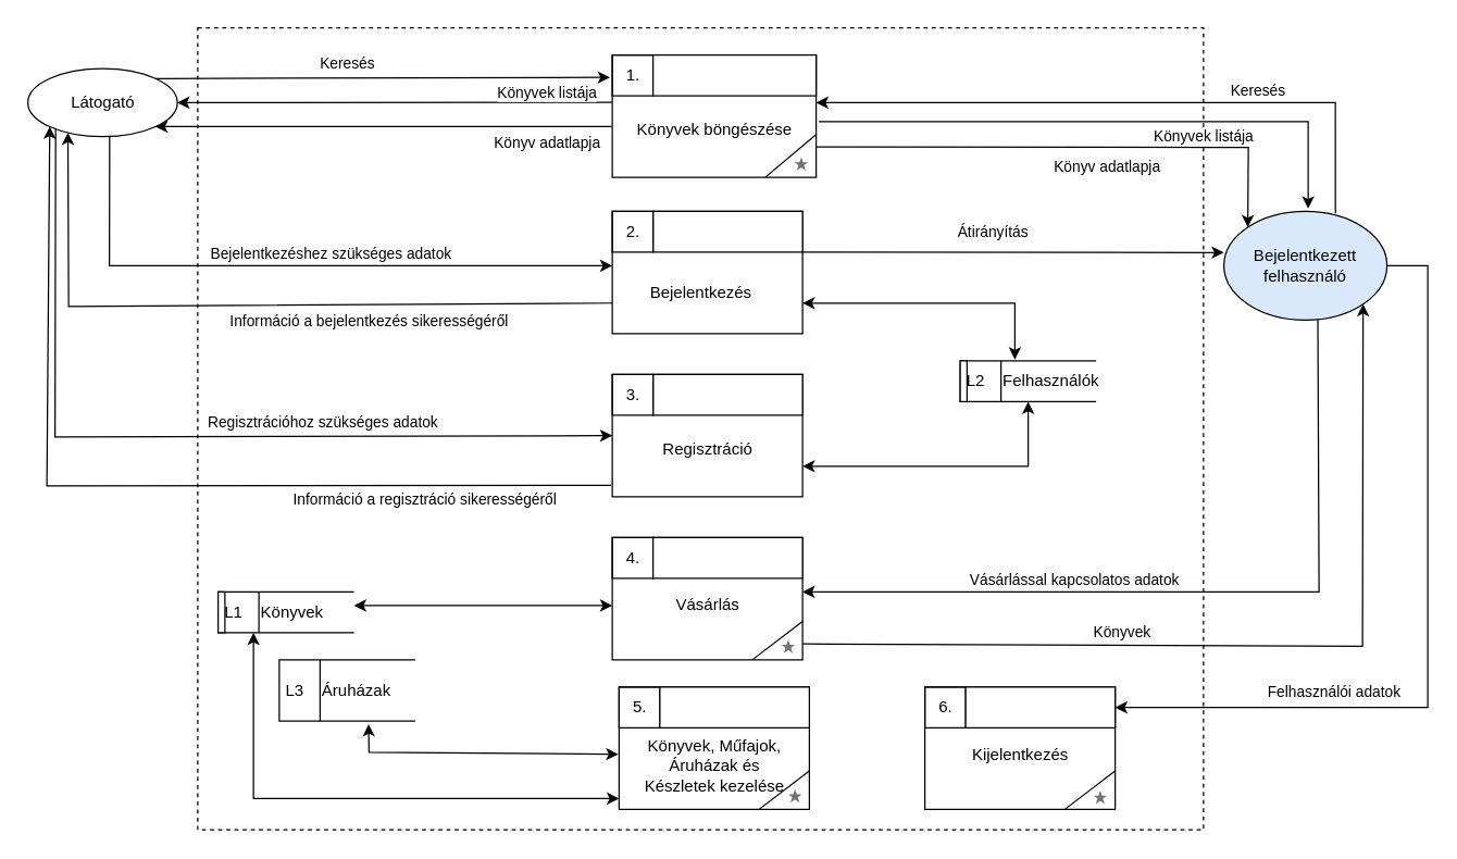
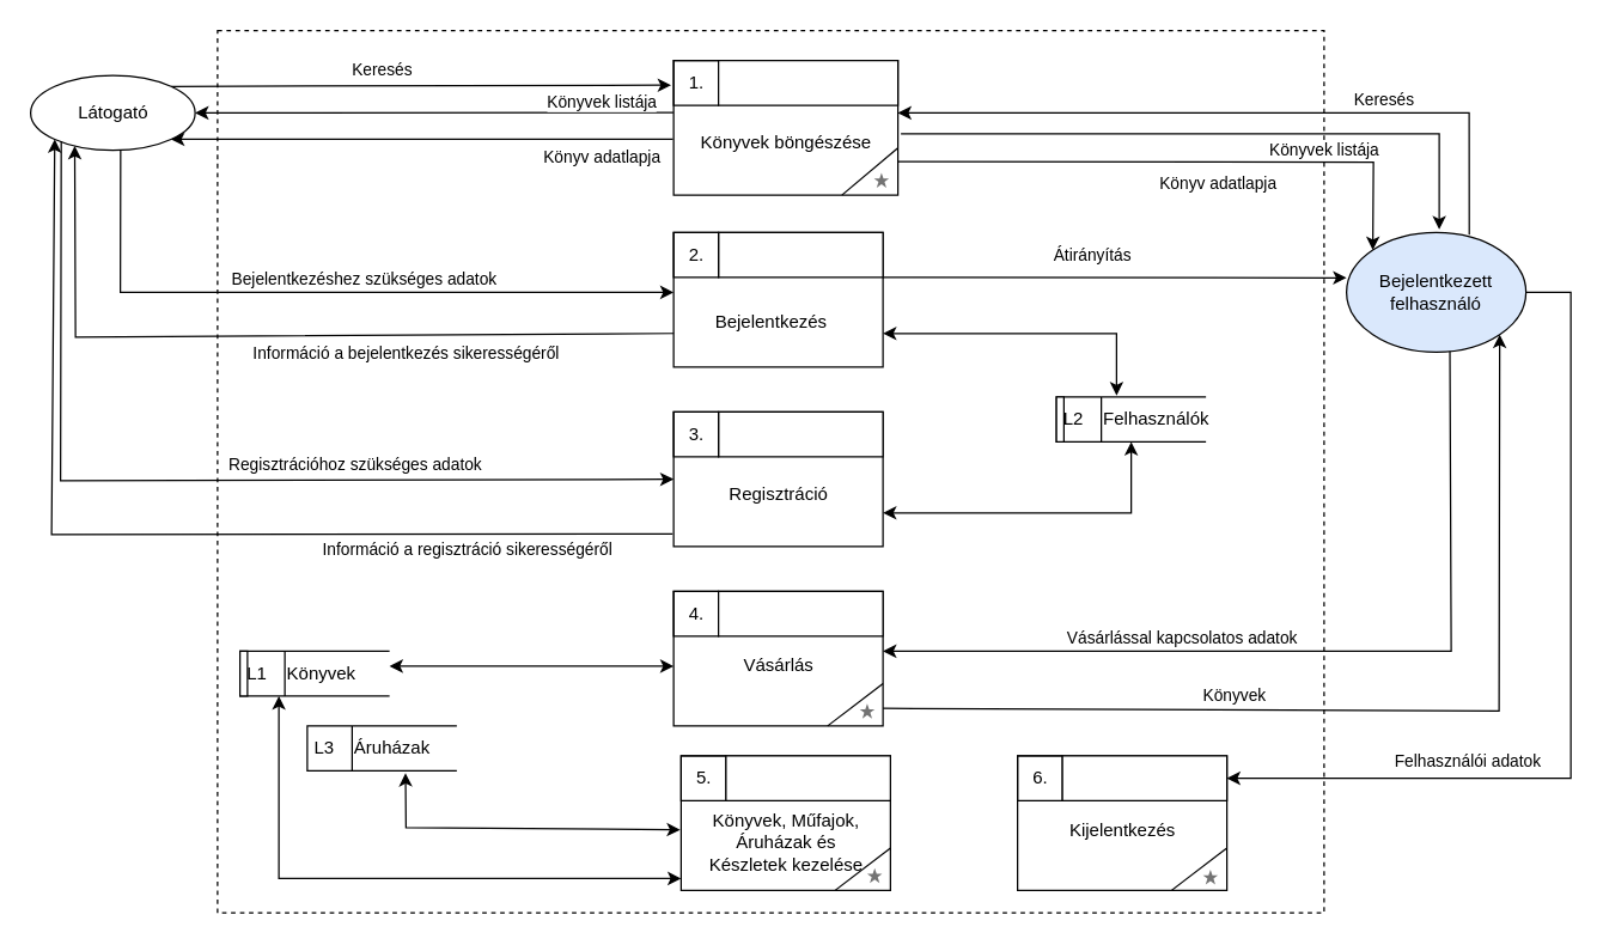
  <mxCell id="0" />
  <mxCell id="1" parent="0" />
  <mxCell id="2" value="" style="dashed=1;rounded=0;whiteSpace=wrap;html=1;" parent="1" vertex="1"><mxGeometry x="145" y="20" width="740" height="590" as="geometry" /></mxCell>
  <mxCell id="3" value="" style="group" parent="1" vertex="1" connectable="0"><mxGeometry x="20" y="50" width="110" height="50" as="geometry" /></mxCell>
  <mxCell id="4" value="Látogató" style="shape=ellipse;html=1;dashed=0;whitespace=wrap;perimeter=ellipsePerimeter;" parent="3" vertex="1"><mxGeometry width="110.0" height="50" as="geometry" /></mxCell>
  <mxCell id="5" value="" style="group" parent="1" vertex="1" connectable="0"><mxGeometry x="450" y="50" width="150.0" height="80" as="geometry" /></mxCell>
  <mxCell id="6" value="" style="html=1;dashed=0;whitespace=wrap;rounded=0;sketch=0;strokeColor=#000000;align=left;" parent="5" vertex="1"><mxGeometry y="-10" width="150" height="90" as="geometry" /></mxCell>
  <mxCell id="7" value="1." style="text;html=1;resizable=0;autosize=1;align=center;verticalAlign=middle;points=[];fillColor=none;rounded=0;sketch=0;strokeColor=#000000;" parent="5" vertex="1"><mxGeometry y="-10" width="30" height="30" as="geometry" /></mxCell>
  <mxCell id="8" value="Könyvek böngészése" style="text;html=1;resizable=0;autosize=1;align=center;verticalAlign=middle;points=[];fillColor=none;strokeColor=none;rounded=0;sketch=0;" parent="5" vertex="1"><mxGeometry x="7" y="29" width="136" height="32" as="geometry" /></mxCell>
  <mxCell id="9" value="" style="rounded=0;whiteSpace=wrap;html=1;sketch=0;strokeColor=#000000;align=left;" parent="5" vertex="1"><mxGeometry x="30" y="-10" width="120" height="30" as="geometry" /></mxCell>
  <mxCell id="10" value="" style="endArrow=none;html=1;rounded=0;entryX=0.998;entryY=0.653;entryDx=0;entryDy=0;exitX=0.75;exitY=1;exitDx=0;exitDy=0;entryPerimeter=0;" parent="5" source="6" target="6" edge="1"><mxGeometry width="50" height="50" relative="1" as="geometry"><mxPoint x="40.0" y="295" as="sourcePoint" /><mxPoint x="90.0" y="245" as="targetPoint" /></mxGeometry></mxCell>
  <mxCell id="11" value="" style="dashed=0;aspect=fixed;verticalLabelPosition=bottom;verticalAlign=top;align=center;shape=mxgraph.gmdl.star;strokeColor=none;fillColor=#737373;shadow=0;sketch=0;" parent="5" vertex="1"><mxGeometry x="134.0" y="65" width="10" height="10" as="geometry" /></mxCell>
  <mxCell id="12" value="" style="endArrow=classic;html=1;rounded=0;exitX=-0.003;exitY=0.585;exitDx=0;exitDy=0;entryX=1;entryY=1;entryDx=0;entryDy=0;exitPerimeter=0;" parent="1" source="6" target="4" edge="1"><mxGeometry relative="1" as="geometry"><mxPoint x="490" y="255" as="sourcePoint" /><mxPoint x="280" y="121" as="targetPoint" /><Array as="points" /></mxGeometry></mxCell>
  <mxCell id="13" value="Könyv adatlapja" style="edgeLabel;resizable=0;html=1;align=center;verticalAlign=middle;" parent="12" connectable="0" vertex="1"><mxGeometry relative="1" as="geometry"><mxPoint x="120" y="12" as="offset" /></mxGeometry></mxCell>
  <mxCell id="14" value="" style="endArrow=classic;html=1;rounded=0;" parent="1" edge="1"><mxGeometry relative="1" as="geometry"><mxPoint x="602" y="89" as="sourcePoint" /><mxPoint x="962" y="153" as="targetPoint" /><Array as="points"><mxPoint x="962" y="89" /></Array></mxGeometry></mxCell>
  <mxCell id="15" value="Könyvek listája" style="edgeLabel;resizable=0;html=1;align=center;verticalAlign=middle;rotation=0;" parent="14" connectable="0" vertex="1"><mxGeometry relative="1" as="geometry"><mxPoint x="70" y="10" as="offset" /></mxGeometry></mxCell>
  <mxCell id="16" value="" style="group" parent="1" vertex="1" connectable="0"><mxGeometry x="450" y="165" width="140" height="80" as="geometry" /></mxCell>
  <mxCell id="17" value="" style="html=1;dashed=0;whitespace=wrap;rounded=0;sketch=0;strokeColor=#000000;align=left;" parent="16" vertex="1"><mxGeometry y="-10" width="140" height="90" as="geometry" /></mxCell>
  <mxCell id="18" value="Bejelentkezés" style="text;html=1;resizable=0;autosize=1;align=center;verticalAlign=middle;points=[];fillColor=none;strokeColor=none;rounded=0;sketch=0;" parent="16" vertex="1"><mxGeometry x="15" y="35" width="100" height="30" as="geometry" /></mxCell>
  <mxCell id="19" value="" style="rounded=0;whiteSpace=wrap;html=1;sketch=0;strokeColor=#000000;align=left;" parent="16" vertex="1"><mxGeometry x="30" y="-10" width="110" height="30" as="geometry" /></mxCell>
  <mxCell id="20" value="2." style="text;html=1;resizable=0;autosize=1;align=center;verticalAlign=middle;points=[];fillColor=none;rounded=0;sketch=0;strokeColor=#000000;" parent="16" vertex="1"><mxGeometry y="-10" width="30" height="30" as="geometry" /></mxCell>
  <mxCell id="21" value="" style="group" parent="1" vertex="1" connectable="0"><mxGeometry x="450" y="275" width="140" height="90" as="geometry" /></mxCell>
  <mxCell id="22" value="" style="html=1;dashed=0;whitespace=wrap;rounded=0;sketch=0;strokeColor=#000000;align=left;" parent="21" vertex="1"><mxGeometry width="140" height="90" as="geometry" /></mxCell>
  <mxCell id="23" value="Regisztráció" style="text;html=1;resizable=0;autosize=1;align=center;verticalAlign=middle;points=[];fillColor=none;strokeColor=none;rounded=0;sketch=0;" parent="21" vertex="1"><mxGeometry x="25" y="40.005" width="90" height="30" as="geometry" /></mxCell>
  <mxCell id="24" value="" style="rounded=0;whiteSpace=wrap;html=1;sketch=0;strokeColor=#000000;align=left;" parent="21" vertex="1"><mxGeometry x="30" width="110" height="30" as="geometry" /></mxCell>
  <mxCell id="25" value="3." style="text;html=1;resizable=0;autosize=1;align=center;verticalAlign=middle;points=[];fillColor=none;rounded=0;sketch=0;strokeColor=#000000;" parent="21" vertex="1"><mxGeometry x="-5.684e-14" width="30" height="30" as="geometry" /></mxCell>
  <mxCell id="26" value="" style="endArrow=classic;html=1;rounded=0;exitX=0.547;exitY=1.007;exitDx=0;exitDy=0;exitPerimeter=0;" parent="1" source="4" edge="1"><mxGeometry relative="1" as="geometry"><mxPoint x="350" y="195" as="sourcePoint" /><mxPoint x="450" y="195" as="targetPoint" /><Array as="points"><mxPoint x="80" y="195" /></Array></mxGeometry></mxCell>
  <mxCell id="27" value="Bejelentkezéshez szükséges adatok" style="edgeLabel;resizable=0;html=1;align=center;verticalAlign=middle;" parent="26" connectable="0" vertex="1"><mxGeometry relative="1" as="geometry"><mxPoint x="25" y="-10" as="offset" /></mxGeometry></mxCell>
  <mxCell id="28" value="" style="endArrow=classic;html=1;rounded=0;exitX=0;exitY=0.75;exitDx=0;exitDy=0;entryX=0.268;entryY=0.942;entryDx=0;entryDy=0;entryPerimeter=0;" parent="1" source="17" target="4" edge="1"><mxGeometry relative="1" as="geometry"><mxPoint x="490" y="255" as="sourcePoint" /><mxPoint x="210" y="135" as="targetPoint" /><Array as="points"><mxPoint x="50" y="225" /></Array></mxGeometry></mxCell>
  <mxCell id="29" value="Információ a bejelentkezés sikerességéről" style="edgeLabel;resizable=0;html=1;align=center;verticalAlign=middle;" parent="28" connectable="0" vertex="1"><mxGeometry relative="1" as="geometry"><mxPoint x="84" y="11" as="offset" /></mxGeometry></mxCell>
  <mxCell id="30" value="" style="endArrow=classic;html=1;rounded=0;entryX=0;entryY=0.5;entryDx=0;entryDy=0;exitX=0.186;exitY=0.88;exitDx=0;exitDy=0;exitPerimeter=0;" parent="1" source="4" target="22" edge="1"><mxGeometry relative="1" as="geometry"><mxPoint x="200" y="135" as="sourcePoint" /><mxPoint x="590" y="255" as="targetPoint" /><Array as="points"><mxPoint x="40" y="321" /></Array></mxGeometry></mxCell>
  <mxCell id="31" value="Regisztrációhoz szükséges adatok" style="edgeLabel;resizable=0;html=1;align=center;verticalAlign=middle;" parent="30" connectable="0" vertex="1"><mxGeometry relative="1" as="geometry"><mxPoint x="105" y="-11" as="offset" /></mxGeometry></mxCell>
  <mxCell id="32" value="" style="endArrow=classic;html=1;rounded=0;exitX=-0.005;exitY=0.907;exitDx=0;exitDy=0;exitPerimeter=0;entryX=0;entryY=1;entryDx=0;entryDy=0;" parent="1" source="22" target="4" edge="1"><mxGeometry relative="1" as="geometry"><mxPoint x="490" y="255" as="sourcePoint" /><mxPoint x="190" y="125" as="targetPoint" /><Array as="points"><mxPoint x="34" y="357" /></Array></mxGeometry></mxCell>
  <mxCell id="33" value="Információ a regisztráció sikerességéről" style="edgeLabel;resizable=0;html=1;align=center;verticalAlign=middle;" parent="32" connectable="0" vertex="1"><mxGeometry relative="1" as="geometry"><mxPoint x="202" y="10" as="offset" /></mxGeometry></mxCell>
  <mxCell id="34" value="Bejelentkezett felhasználó" style="ellipse;whiteSpace=wrap;html=1;fillColor=#dae8fc;" parent="1" vertex="1"><mxGeometry x="900" y="155" width="120" height="80" as="geometry" /></mxCell>
  <mxCell id="35" value="" style="endArrow=classic;html=1;rounded=0;entryX=1;entryY=0.5;entryDx=0;entryDy=0;exitX=-0.001;exitY=0.386;exitDx=0;exitDy=0;exitPerimeter=0;" parent="1" source="6" target="4" edge="1"><mxGeometry relative="1" as="geometry"><mxPoint x="450" y="85" as="sourcePoint" /><mxPoint x="283.891" y="102.322" as="targetPoint" /></mxGeometry></mxCell>
  <mxCell id="36" value="Könyvek listája" style="edgeLabel;resizable=0;html=1;align=center;verticalAlign=middle;rotation=0;" parent="35" connectable="0" vertex="1"><mxGeometry relative="1" as="geometry"><mxPoint x="112" y="-7" as="offset" /></mxGeometry></mxCell>
  <mxCell id="37" value="" style="endArrow=classic;html=1;rounded=0;exitX=1;exitY=0.75;exitDx=0;exitDy=0;entryX=0;entryY=0;entryDx=0;entryDy=0;" parent="1" source="6" target="34" edge="1"><mxGeometry relative="1" as="geometry"><mxPoint x="460" y="117.5" as="sourcePoint" /><mxPoint x="294.39" y="131.25" as="targetPoint" /><Array as="points"><mxPoint x="918" y="108" /></Array></mxGeometry></mxCell>
  <mxCell id="38" value="Könyv adatlapja" style="edgeLabel;resizable=0;html=1;align=center;verticalAlign=middle;rotation=0;" parent="37" connectable="0" vertex="1"><mxGeometry relative="1" as="geometry"><mxPoint x="26" y="14" as="offset" /></mxGeometry></mxCell>
  <mxCell id="39" value="" style="group" parent="1" vertex="1" connectable="0"><mxGeometry x="450" y="405" width="140" height="80" as="geometry" /></mxCell>
  <mxCell id="40" value="" style="html=1;dashed=0;whitespace=wrap;rounded=0;sketch=0;strokeColor=#000000;align=left;" parent="39" vertex="1"><mxGeometry y="-10" width="140" height="90" as="geometry" /></mxCell>
  <mxCell id="41" value="4." style="text;html=1;resizable=0;autosize=1;align=center;verticalAlign=middle;points=[];fillColor=none;rounded=0;sketch=0;strokeColor=#000000;" parent="39" vertex="1"><mxGeometry y="-10" width="30" height="30" as="geometry" /></mxCell>
  <mxCell id="42" value="Vásárlás" style="text;html=1;resizable=0;autosize=1;align=center;verticalAlign=middle;points=[];fillColor=none;strokeColor=none;rounded=0;sketch=0;" parent="39" vertex="1"><mxGeometry x="35" y="25" width="70" height="30" as="geometry" /></mxCell>
  <mxCell id="43" value="" style="rounded=0;whiteSpace=wrap;html=1;sketch=0;strokeColor=#000000;align=left;" parent="39" vertex="1"><mxGeometry x="30" y="-10" width="110" height="30" as="geometry" /></mxCell>
  <mxCell id="44" value="" style="endArrow=none;html=1;rounded=0;entryX=0.997;entryY=0.722;entryDx=0;entryDy=0;exitX=0.75;exitY=1;exitDx=0;exitDy=0;entryPerimeter=0;" parent="39" edge="1"><mxGeometry width="50" height="50" relative="1" as="geometry"><mxPoint x="102.95" y="80" as="sourcePoint" /><mxPoint x="140.0" y="51.66" as="targetPoint" /></mxGeometry></mxCell>
  <mxCell id="45" value="" style="dashed=0;aspect=fixed;verticalLabelPosition=bottom;verticalAlign=top;align=center;shape=mxgraph.gmdl.star;strokeColor=none;fillColor=#737373;shadow=0;sketch=0;" parent="39" vertex="1"><mxGeometry x="124.45" y="65" width="10" height="10" as="geometry" /></mxCell>
  <mxCell id="46" value="" style="endArrow=classic;html=1;rounded=0;exitX=0.576;exitY=0.994;exitDx=0;exitDy=0;exitPerimeter=0;" parent="1" source="34" edge="1"><mxGeometry relative="1" as="geometry"><mxPoint x="510" y="345" as="sourcePoint" /><mxPoint x="590" y="435" as="targetPoint" /><Array as="points"><mxPoint x="970" y="435" /></Array></mxGeometry></mxCell>
  <mxCell id="47" value="Vásárlással kapcsolatos adatok" style="edgeLabel;resizable=0;html=1;align=center;verticalAlign=middle;" parent="46" connectable="0" vertex="1"><mxGeometry relative="1" as="geometry"><mxPoint x="-91" y="-10" as="offset" /></mxGeometry></mxCell>
  <mxCell id="48" value="" style="endArrow=classic;html=1;rounded=0;entryX=1;entryY=1;entryDx=0;entryDy=0;" parent="1" target="34" edge="1"><mxGeometry relative="1" as="geometry"><mxPoint x="590" y="473.24" as="sourcePoint" /><mxPoint x="802.96" y="245" as="targetPoint" /><Array as="points"><mxPoint x="1002" y="475" /></Array></mxGeometry></mxCell>
  <mxCell id="49" value="Könyvek" style="edgeLabel;resizable=0;html=1;align=center;verticalAlign=middle;" parent="48" connectable="0" vertex="1"><mxGeometry relative="1" as="geometry"><mxPoint x="-97" y="-10" as="offset" /></mxGeometry></mxCell>
  <mxCell id="50" value="" style="group" parent="1" vertex="1" connectable="0"><mxGeometry x="160" y="435" width="100" height="30" as="geometry" /></mxCell>
  <mxCell id="51" value="L1&lt;span style=&quot;white-space: pre;&quot;&gt;&#09;&lt;/span&gt;Könyvek" style="html=1;dashed=0;whitespace=wrap;shape=mxgraph.dfd.dataStoreID;align=left;spacingLeft=3;points=[[0,0],[0.5,0],[1,0],[0,0.5],[1,0.5],[0,1],[0.5,1],[1,1]];" parent="50" vertex="1"><mxGeometry width="100" height="30" as="geometry" /></mxCell>
  <mxCell id="52" value="" style="whiteSpace=wrap;html=1;" parent="50" vertex="1"><mxGeometry width="5" height="30" as="geometry" /></mxCell>
  <mxCell id="53" value="" style="endArrow=classic;html=1;rounded=0;startArrow=classic;startFill=1;" parent="1" edge="1"><mxGeometry relative="1" as="geometry"><mxPoint x="450" y="445" as="sourcePoint" /><mxPoint x="260" y="445" as="targetPoint" /></mxGeometry></mxCell>
  <mxCell id="54" value="" style="endArrow=classic;html=1;rounded=0;exitX=1;exitY=1;exitDx=0;exitDy=0;entryX=0;entryY=0.379;entryDx=0;entryDy=0;entryPerimeter=0;" parent="1" source="19" target="34" edge="1"><mxGeometry relative="1" as="geometry"><mxPoint x="450" y="305" as="sourcePoint" /><mxPoint x="550" y="305" as="targetPoint" /><Array as="points" /></mxGeometry></mxCell>
  <mxCell id="55" value="Átirányítás" style="edgeLabel;resizable=0;html=1;align=center;verticalAlign=middle;rotation=0;" parent="54" connectable="0" vertex="1"><mxGeometry relative="1" as="geometry"><mxPoint x="-15" y="-16" as="offset" /></mxGeometry></mxCell>
  <mxCell id="56" value="" style="endArrow=classic;html=1;rounded=0;exitX=1;exitY=0;exitDx=0;exitDy=0;entryX=-0.056;entryY=0.549;entryDx=0;entryDy=0;entryPerimeter=0;" parent="1" source="4" target="7" edge="1"><mxGeometry relative="1" as="geometry"><mxPoint x="450" y="305" as="sourcePoint" /><mxPoint x="550" y="305" as="targetPoint" /></mxGeometry></mxCell>
  <mxCell id="57" value="Keresés" style="edgeLabel;resizable=0;html=1;align=center;verticalAlign=middle;rotation=0;" parent="56" connectable="0" vertex="1"><mxGeometry relative="1" as="geometry"><mxPoint x="-26" y="-11" as="offset" /></mxGeometry></mxCell>
  <mxCell id="58" value="" style="endArrow=classic;html=1;rounded=0;exitX=0.684;exitY=0.019;exitDx=0;exitDy=0;entryX=1;entryY=0.389;entryDx=0;entryDy=0;entryPerimeter=0;exitPerimeter=0;" parent="1" source="34" target="6" edge="1"><mxGeometry relative="1" as="geometry"><mxPoint x="782.996" y="165.004" as="sourcePoint" /><mxPoint x="957.3" y="127.12" as="targetPoint" /><Array as="points"><mxPoint x="982" y="75" /></Array></mxGeometry></mxCell>
  <mxCell id="59" value="Keresés" style="edgeLabel;resizable=0;html=1;align=center;verticalAlign=middle;rotation=0;" parent="58" connectable="0" vertex="1"><mxGeometry relative="1" as="geometry"><mxPoint x="93" y="-10" as="offset" /></mxGeometry></mxCell>
- <mxCell id="60" value="L3&lt;span style=&quot;white-space: pre;&quot;&gt;&#09;&lt;/span&gt;Áruházak" style="html=1;dashed=0;whitespace=wrap;shape=mxgraph.dfd.dataStoreID;align=left;spacingLeft=3;points=[[0,0],[0.5,0],[1,0],[0,0.5],[1,0.5],[0,1],[0.5,1],[1,1]];" parent="1" vertex="1"><mxGeometry x="205" y="485" width="100" height="45" as="geometry" /></mxCell>
+ <mxCell id="60" value="L3&lt;span style=&quot;white-space: pre;&quot;&gt;&#09;&lt;/span&gt;Áruházak" style="html=1;dashed=0;whitespace=wrap;shape=mxgraph.dfd.dataStoreID;align=left;spacingLeft=3;points=[[0,0],[0.5,0],[1,0],[0,0.5],[1,0.5],[0,1],[0.5,1],[1,1]];" parent="1" vertex="1"><mxGeometry x="205" y="485" width="100" height="30" as="geometry" /></mxCell>
  <mxCell id="61" value="" style="endArrow=classic;html=1;rounded=0;entryX=0.657;entryY=1.052;entryDx=0;entryDy=0;entryPerimeter=0;startArrow=classic;startFill=1;exitX=-0.004;exitY=0.549;exitDx=0;exitDy=0;exitPerimeter=0;" parent="1" source="63" target="60" edge="1"><mxGeometry relative="1" as="geometry"><mxPoint x="450" y="553" as="sourcePoint" /><mxPoint x="780" y="535" as="targetPoint" /><Array as="points"><mxPoint x="271" y="553" /></Array></mxGeometry></mxCell>
  <mxCell id="62" value="" style="group" parent="1" vertex="1" connectable="0"><mxGeometry x="455" y="515" width="140" height="80" as="geometry" /></mxCell>
  <mxCell id="63" value="" style="html=1;dashed=0;whitespace=wrap;rounded=0;sketch=0;strokeColor=#000000;align=left;" parent="62" vertex="1"><mxGeometry y="-10" width="140" height="90" as="geometry" /></mxCell>
  <mxCell id="64" value="5." style="text;html=1;resizable=0;autosize=1;align=center;verticalAlign=middle;points=[];fillColor=none;rounded=0;sketch=0;strokeColor=#000000;" parent="62" vertex="1"><mxGeometry y="-10" width="30" height="30" as="geometry" /></mxCell>
  <mxCell id="65" value="Könyvek, Műfajok,&lt;br&gt;Áruházak és&lt;br&gt;Készletek kezelése" style="text;html=1;resizable=0;autosize=1;align=center;verticalAlign=middle;points=[];fillColor=none;strokeColor=none;rounded=0;sketch=0;" parent="62" vertex="1"><mxGeometry x="10" y="16" width="120" height="64" as="geometry" /></mxCell>
  <mxCell id="66" value="" style="rounded=0;whiteSpace=wrap;html=1;sketch=0;strokeColor=#000000;align=left;" parent="62" vertex="1"><mxGeometry x="30" y="-10" width="110" height="30" as="geometry" /></mxCell>
  <mxCell id="67" value="" style="endArrow=none;html=1;rounded=0;entryX=0.997;entryY=0.722;entryDx=0;entryDy=0;exitX=0.75;exitY=1;exitDx=0;exitDy=0;entryPerimeter=0;" parent="62" edge="1"><mxGeometry width="50" height="50" relative="1" as="geometry"><mxPoint x="102.95" y="80" as="sourcePoint" /><mxPoint x="140" y="51.66" as="targetPoint" /></mxGeometry></mxCell>
  <mxCell id="68" value="" style="dashed=0;aspect=fixed;verticalLabelPosition=bottom;verticalAlign=top;align=center;shape=mxgraph.gmdl.star;strokeColor=none;fillColor=#737373;shadow=0;sketch=0;" parent="62" vertex="1"><mxGeometry x="124.45" y="65" width="10" height="10" as="geometry" /></mxCell>
  <mxCell id="69" value="" style="group" parent="1" vertex="1" connectable="0"><mxGeometry x="680" y="515" width="140" height="80" as="geometry" /></mxCell>
  <mxCell id="70" value="" style="html=1;dashed=0;whitespace=wrap;rounded=0;sketch=0;strokeColor=#000000;align=left;" parent="69" vertex="1"><mxGeometry y="-10" width="140" height="90" as="geometry" /></mxCell>
  <mxCell id="71" value="6." style="text;html=1;resizable=0;autosize=1;align=center;verticalAlign=middle;points=[];fillColor=none;rounded=0;sketch=0;strokeColor=#000000;" parent="69" vertex="1"><mxGeometry y="-10" width="30" height="30" as="geometry" /></mxCell>
  <mxCell id="72" value="Kijelentkezés" style="text;html=1;resizable=0;autosize=1;align=center;verticalAlign=middle;points=[];fillColor=none;strokeColor=none;rounded=0;sketch=0;" parent="69" vertex="1"><mxGeometry x="25" y="25" width="90" height="30" as="geometry" /></mxCell>
  <mxCell id="73" value="" style="rounded=0;whiteSpace=wrap;html=1;sketch=0;strokeColor=#000000;align=left;" parent="69" vertex="1"><mxGeometry x="30" y="-10" width="110" height="30" as="geometry" /></mxCell>
  <mxCell id="74" value="" style="dashed=0;aspect=fixed;verticalLabelPosition=bottom;verticalAlign=top;align=center;shape=mxgraph.gmdl.star;strokeColor=none;fillColor=#737373;shadow=0;sketch=0;" parent="69" vertex="1"><mxGeometry x="124" y="66" width="10" height="10" as="geometry" /></mxCell>
  <mxCell id="75" value="" style="endArrow=none;html=1;rounded=0;entryX=0.997;entryY=0.722;entryDx=0;entryDy=0;exitX=0.75;exitY=1;exitDx=0;exitDy=0;entryPerimeter=0;" parent="69" edge="1"><mxGeometry width="50" height="50" relative="1" as="geometry"><mxPoint x="102.95" y="80" as="sourcePoint" /><mxPoint x="140" y="51.66" as="targetPoint" /></mxGeometry></mxCell>
  <mxCell id="76" value="" style="endArrow=classic;html=1;rounded=0;exitX=1;exitY=0.5;exitDx=0;exitDy=0;entryX=1;entryY=0.5;entryDx=0;entryDy=0;" parent="1" source="34" target="73" edge="1"><mxGeometry relative="1" as="geometry"><mxPoint x="1010" y="325" as="sourcePoint" /><mxPoint x="1110" y="325" as="targetPoint" /><Array as="points"><mxPoint x="1050" y="195" /><mxPoint x="1050" y="520" /></Array></mxGeometry></mxCell>
  <mxCell id="77" value="Felhasználói adatok" style="edgeLabel;resizable=0;html=1;align=center;verticalAlign=middle;" parent="76" connectable="0" vertex="1"><mxGeometry relative="1" as="geometry"><mxPoint x="-70" y="50" as="offset" /></mxGeometry></mxCell>
  <mxCell id="78" value="" style="group" parent="1" vertex="1" connectable="0"><mxGeometry x="706" y="265" width="100" height="30" as="geometry" /></mxCell>
  <mxCell id="79" value="L2&lt;span style=&quot;white-space: pre;&quot;&gt;&#09;&lt;/span&gt;Felhasználók" style="html=1;dashed=0;whitespace=wrap;shape=mxgraph.dfd.dataStoreID;align=left;spacingLeft=3;points=[[0,0],[0.5,0],[1,0],[0,0.5],[1,0.5],[0,1],[0.5,1],[1,1]];" parent="78" vertex="1"><mxGeometry width="100" height="30" as="geometry" /></mxCell>
  <mxCell id="80" value="" style="whiteSpace=wrap;html=1;" parent="78" vertex="1"><mxGeometry width="5" height="30" as="geometry" /></mxCell>
  <mxCell id="81" style="edgeStyle=orthogonalEdgeStyle;rounded=0;orthogonalLoop=1;jettySize=auto;html=1;exitX=1;exitY=0.75;exitDx=0;exitDy=0;entryX=0.402;entryY=-0.033;entryDx=0;entryDy=0;entryPerimeter=0;startArrow=classic;startFill=1;endArrow=classic;endFill=1;" parent="1" source="17" target="79" edge="1"><mxGeometry relative="1" as="geometry" /></mxCell>
  <mxCell id="82" style="edgeStyle=orthogonalEdgeStyle;rounded=0;orthogonalLoop=1;jettySize=auto;html=1;exitX=1;exitY=0.75;exitDx=0;exitDy=0;entryX=0.5;entryY=1;entryDx=0;entryDy=0;startArrow=classic;startFill=1;endArrow=classic;endFill=1;" parent="1" source="22" target="79" edge="1"><mxGeometry relative="1" as="geometry" /></mxCell>
  <mxCell id="83" value="" style="endArrow=classic;html=1;rounded=0;exitX=-0.027;exitY=0.433;exitDx=0;exitDy=0;exitPerimeter=0;startArrow=classic;startFill=1;" parent="1" edge="1"><mxGeometry relative="1" as="geometry"><mxPoint x="455" y="587" as="sourcePoint" /><mxPoint x="186" y="465" as="targetPoint" /><Array as="points"><mxPoint x="186" y="587" /></Array></mxGeometry></mxCell>
